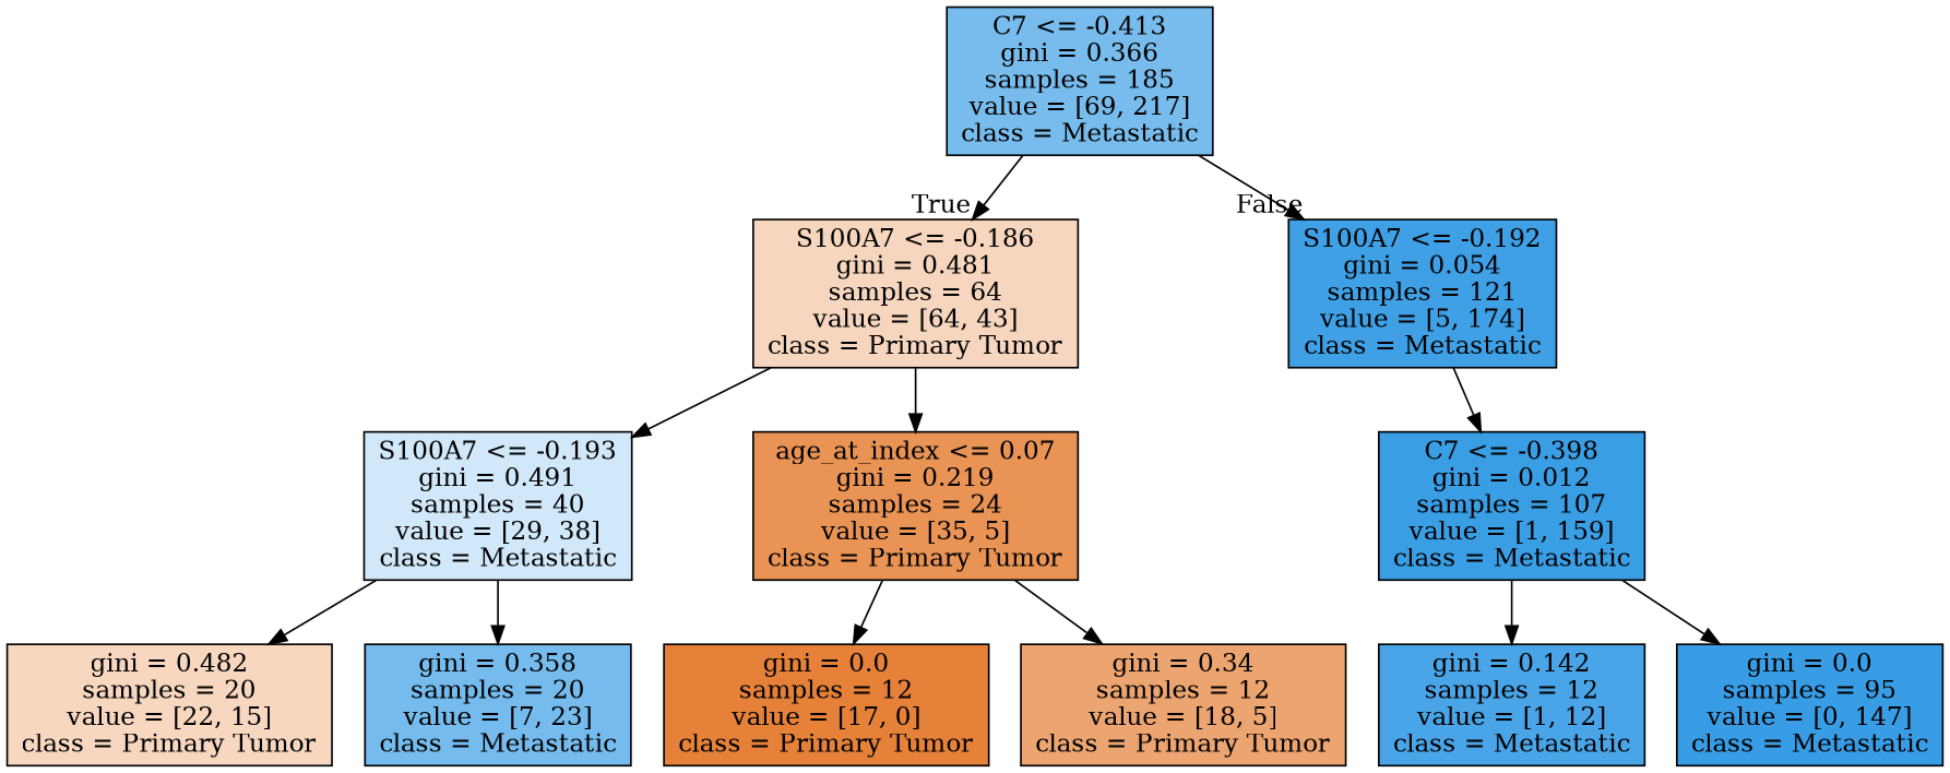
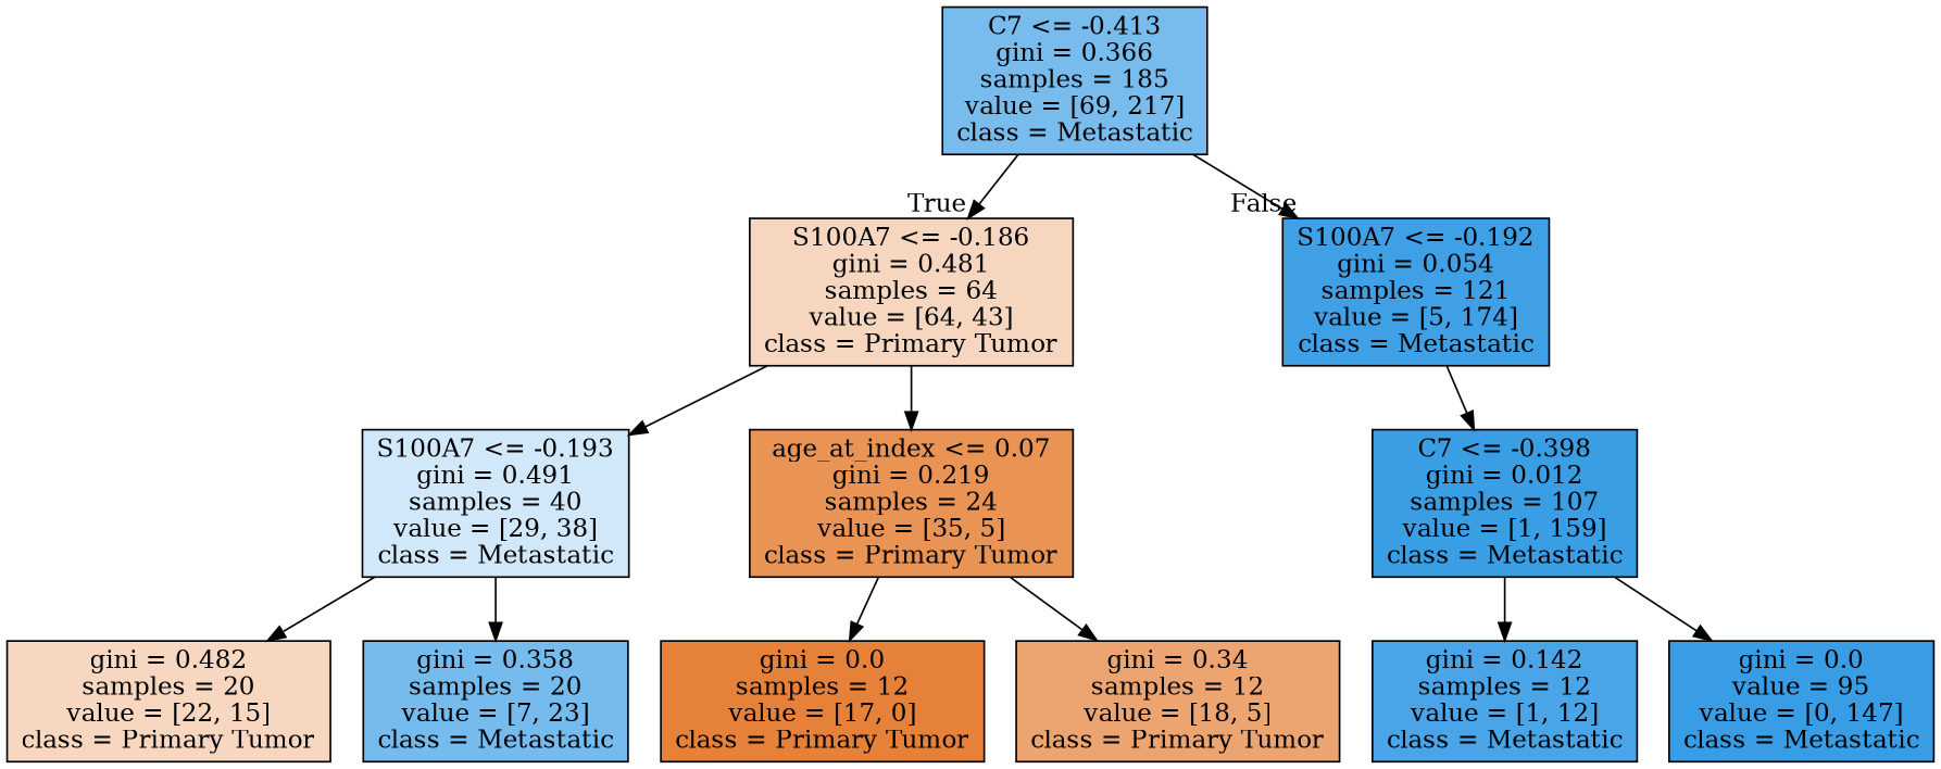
  digraph {
    node [color=black shape=box style=filled]
    n1 [fillcolor="#78bced" label="C7 <= -0.413\ngini = 0.366\nsamples = 185\nvalue = [69, 217]\nclass = Metastatic"]
    n2 [fillcolor="#f6d6be" label="S100A7 <= -0.186\ngini = 0.481\nsamples = 64\nvalue = [64, 43]\nclass = Primary Tumor"]
    n3 [fillcolor="#3fa0e6" label="S100A7 <= -0.192\ngini = 0.054\nsamples = 121\nvalue = [5, 174]\nclass = Metastatic"]
    n4 [fillcolor="#d0e8f9" label="S100A7 <= -0.193\ngini = 0.491\nsamples = 40\nvalue = [29, 38]\nclass = Metastatic"]
    n5 [fillcolor="#e99355" label="age_at_index <= 0.07\ngini = 0.219\nsamples = 24\nvalue = [35, 5]\nclass = Primary Tumor"]
    n6 [fillcolor="#3a9ee5" label="C7 <= -0.398\ngini = 0.012\nsamples = 107\nvalue = [1, 159]\nclass = Metastatic"]
    n7 [fillcolor="#f7d7c0" label="gini = 0.482\nsamples = 20\nvalue = [22, 15]\nclass = Primary Tumor"]
    n8 [fillcolor="#75bbed" label="gini = 0.358\nsamples = 20\nvalue = [7, 23]\nclass = Metastatic"]
    n9 [fillcolor="#e58139" label="gini = 0.0\nsamples = 12\nvalue = [17, 0]\nclass = Primary Tumor"]
    n10 [fillcolor="#eca470" label="gini = 0.34\nsamples = 12\nvalue = [18, 5]\nclass = Primary Tumor"]
    n11 [fillcolor="#49a5e7" label="gini = 0.142\nsamples = 12\nvalue = [1, 12]\nclass = Metastatic"]
-   n12 [fillcolor="#399de5" label="gini = 0.0\nsamples = 95\nvalue = [0, 147]\nclass = Metastatic"]
+   n12 [fillcolor="#399de5" label="gini = 0.0\nvalue = 95\nvalue = [0, 147]\nclass = Metastatic"]
    n1 -> n2 [headlabel=True labelangle=45 labeldistance=2.5]
    n1 -> n3 [headlabel=False labelangle=-45 labeldistance=2.5]
    n2 -> n4
    n2 -> n5
    n3 -> n6
    n4 -> n7
    n4 -> n8
    n5 -> n9
    n5 -> n10
    n6 -> n11
    n6 -> n12
  }
